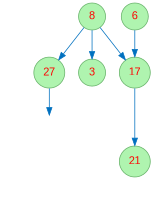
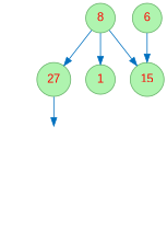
  digraph {
    node [color="#66B268" fillcolor="#AFF4AF" fontcolor=red fontname=Arial shape=circle style=filled]
    edge [color="#0070BF"]
    n1 [label=8]
    n2 [label=27]
-   n3 [label=17]
-   n4 [label=3]
+   n3 [label=15]
+   n4 [label=1]
    l1650967483 [style=invis]
-   n6 [label=21]
    n7 [label=6]
    n1 -> n2
    n1 -> n3
    n1 -> n4
    n2 -> l1650967483
-   n3 -> n6
    n7 -> n3
  }
